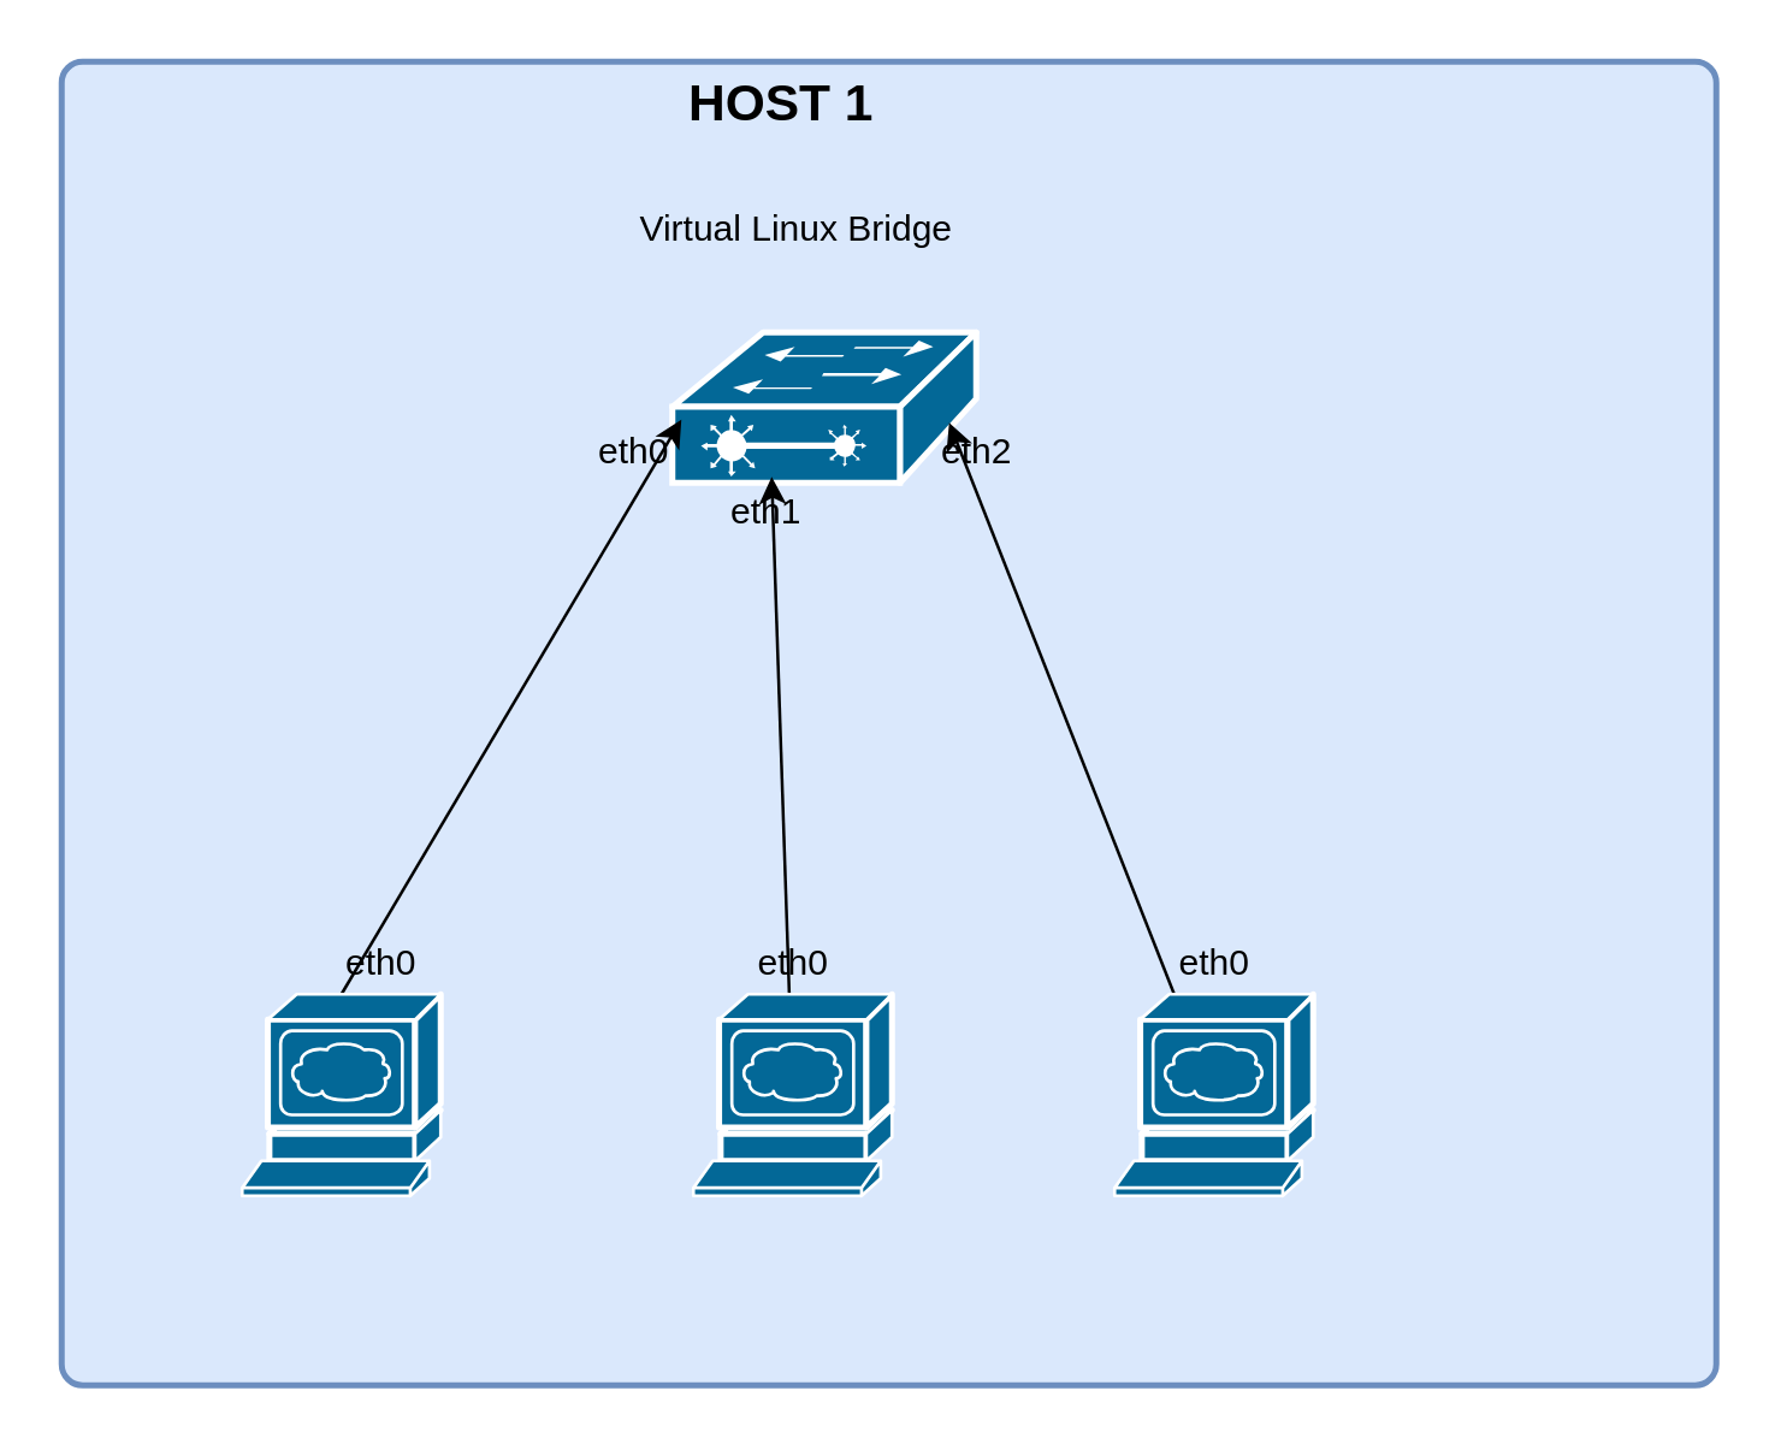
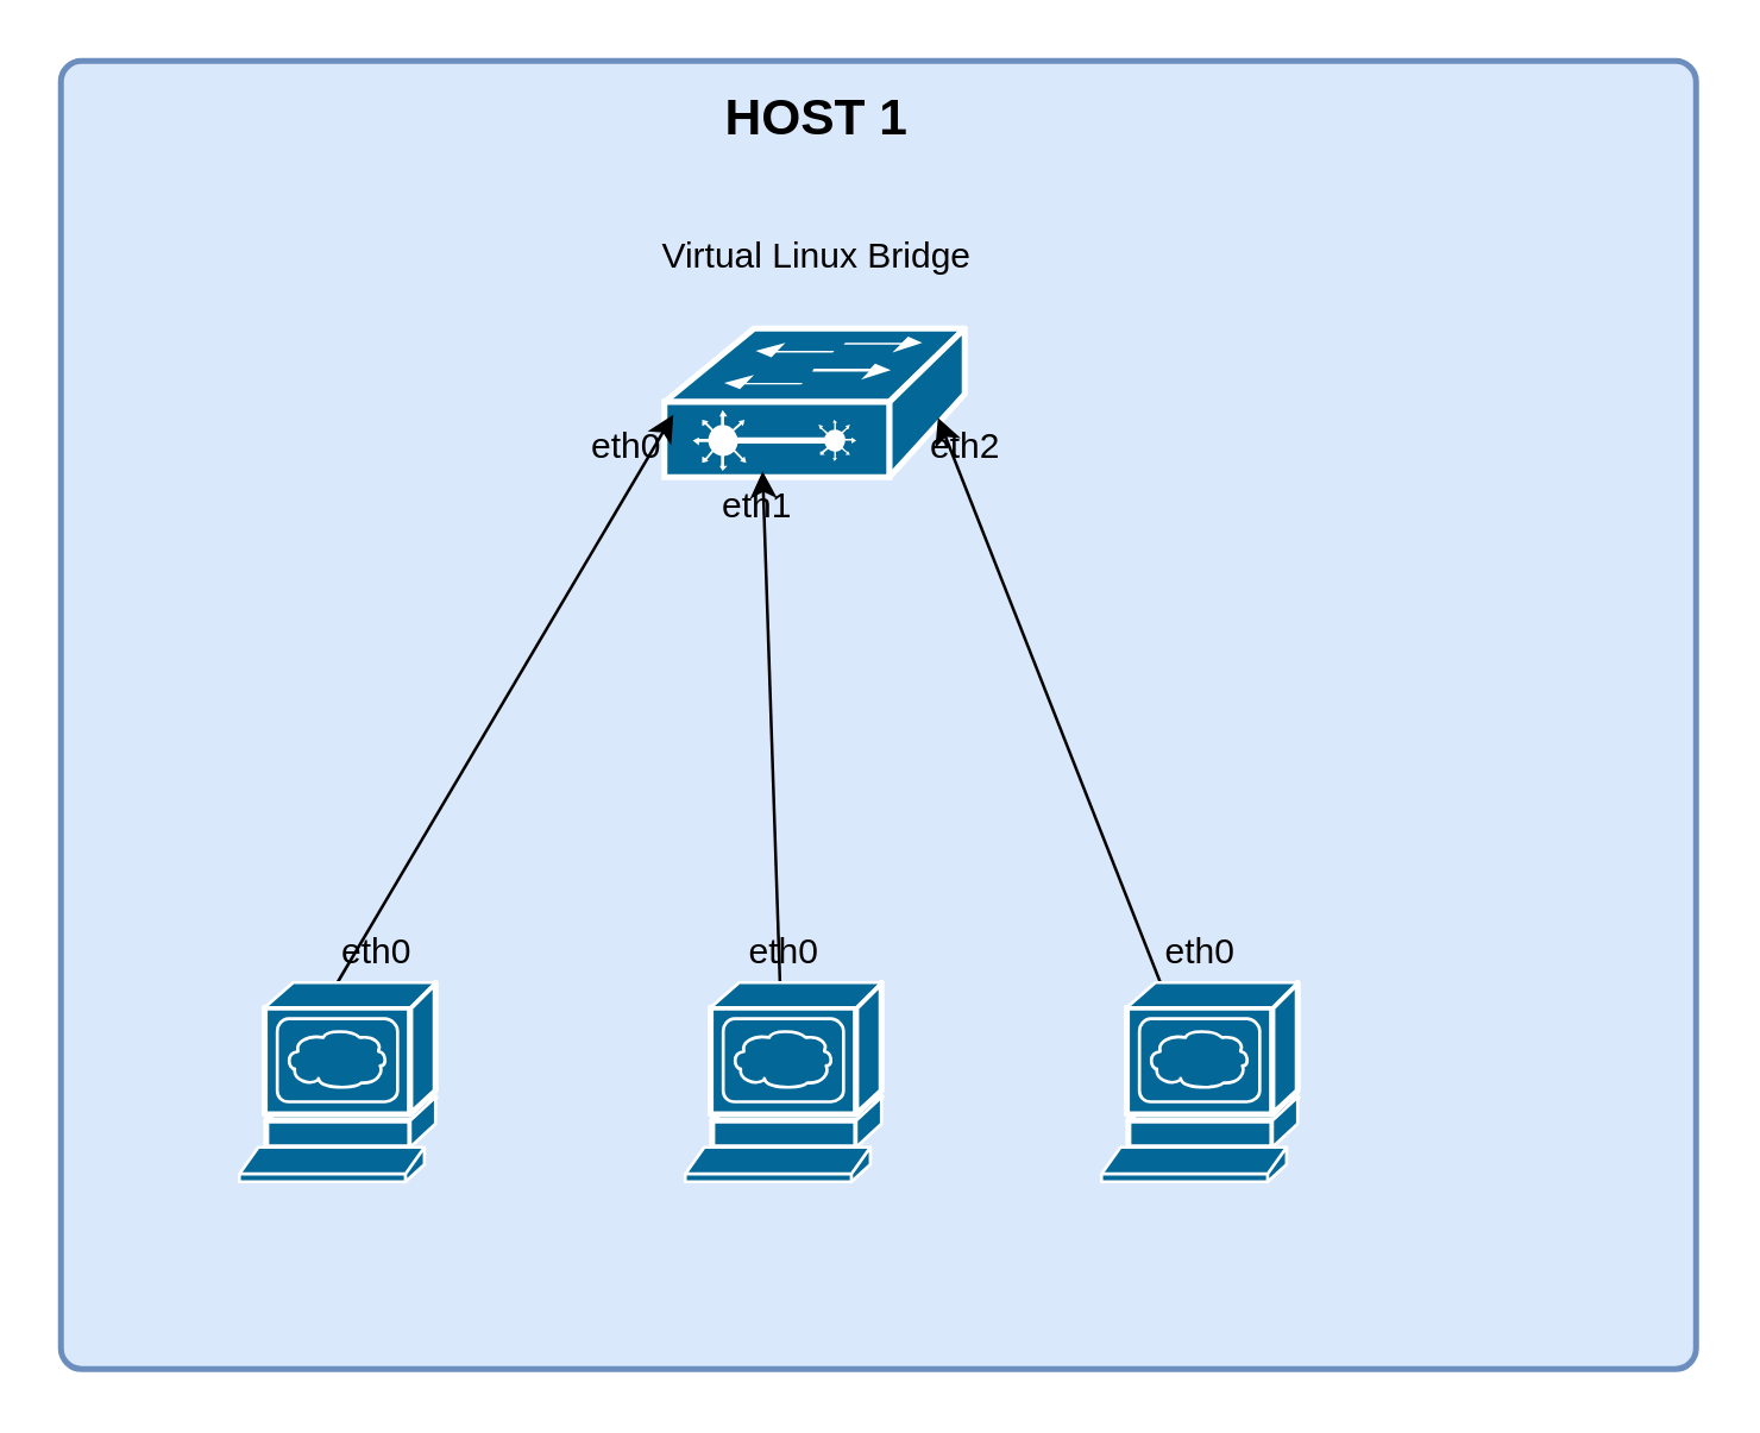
  <mxCell id="0" />
  <mxCell id="1" parent="0" />
  <mxCell id="2" value="" style="rounded=1;whiteSpace=wrap;html=1;absoluteArcSize=1;arcSize=14;strokeWidth=2;fillColor=#dae8fc;strokeColor=#6c8ebf;" vertex="1" parent="1"><mxGeometry x="20" y="20" width="550" height="440" as="geometry" /></mxCell>
- <mxCell id="3" value="&lt;font style=&quot;font-size: 17px&quot;&gt;&lt;b&gt;HOST 1&lt;/b&gt;&lt;/font&gt;" style="text;html=1;resizable=0;autosize=1;align=center;verticalAlign=middle;points=[];fillColor=none;strokeColor=none;rounded=0;" vertex="1" parent="1"><mxGeometry x="218.5" y="25" width="80" height="20" as="geometry" /></mxCell>
+ <mxCell id="3" value="&lt;font style=&quot;font-size: 17px&quot;&gt;&lt;b&gt;HOST 1&lt;/b&gt;&lt;/font&gt;" style="text;html=1;resizable=0;autosize=1;align=center;verticalAlign=middle;points=[];fillColor=none;strokeColor=none;rounded=0;" vertex="1" parent="1"><mxGeometry x="233.5" y="30" width="80" height="20" as="geometry" /></mxCell>
  <mxCell id="4" value="" style="shape=mxgraph.cisco.switches.layer_2_remote_switch;sketch=0;html=1;pointerEvents=1;dashed=0;fillColor=#036897;strokeColor=#ffffff;strokeWidth=2;verticalLabelPosition=bottom;verticalAlign=top;align=center;outlineConnect=0;fontSize=17;" vertex="1" parent="1"><mxGeometry x="223" y="110" width="101" height="50" as="geometry" /></mxCell>
- <mxCell id="5" value="&lt;font style=&quot;font-size: 12px&quot;&gt;Virtual Linux Bridge&lt;/font&gt;" style="text;html=1;resizable=0;autosize=1;align=center;verticalAlign=middle;points=[];fillColor=none;strokeColor=none;rounded=0;fontSize=17;" vertex="1" parent="1"><mxGeometry x="203.5" y="60" width="120" height="30" as="geometry" /></mxCell>
+ <mxCell id="5" value="&lt;font style=&quot;font-size: 12px&quot;&gt;Virtual Linux Bridge&lt;/font&gt;" style="text;html=1;resizable=0;autosize=1;align=center;verticalAlign=middle;points=[];fillColor=none;strokeColor=none;rounded=0;fontSize=17;" vertex="1" parent="1"><mxGeometry x="213.5" y="70" width="120" height="30" as="geometry" /></mxCell>
  <mxCell id="6" style="edgeStyle=none;rounded=0;orthogonalLoop=1;jettySize=auto;html=1;exitX=0.5;exitY=0;exitDx=0;exitDy=0;exitPerimeter=0;entryX=0.9;entryY=-0.05;entryDx=0;entryDy=0;entryPerimeter=0;fontSize=12;" edge="1" parent="1" source="7" target="12"><mxGeometry relative="1" as="geometry" /></mxCell>
  <mxCell id="7" value="" style="shape=mxgraph.cisco.servers.www_server;sketch=0;html=1;pointerEvents=1;dashed=0;fillColor=#036897;strokeColor=#ffffff;strokeWidth=2;verticalLabelPosition=bottom;verticalAlign=top;align=center;outlineConnect=0;fontSize=12;" vertex="1" parent="1"><mxGeometry x="80" y="330" width="66" height="67" as="geometry" /></mxCell>
  <mxCell id="8" style="edgeStyle=none;rounded=0;orthogonalLoop=1;jettySize=auto;html=1;entryX=0.563;entryY=-0.1;entryDx=0;entryDy=0;entryPerimeter=0;fontSize=12;" edge="1" parent="1" source="9" target="13"><mxGeometry relative="1" as="geometry" /></mxCell>
  <mxCell id="9" value="" style="shape=mxgraph.cisco.servers.www_server;sketch=0;html=1;pointerEvents=1;dashed=0;fillColor=#036897;strokeColor=#ffffff;strokeWidth=2;verticalLabelPosition=bottom;verticalAlign=top;align=center;outlineConnect=0;fontSize=12;" vertex="1" parent="1"><mxGeometry x="230" y="330" width="66" height="67" as="geometry" /></mxCell>
  <mxCell id="10" style="edgeStyle=none;rounded=0;orthogonalLoop=1;jettySize=auto;html=1;entryX=0.275;entryY=0;entryDx=0;entryDy=0;entryPerimeter=0;fontSize=12;" edge="1" parent="1" source="11" target="14"><mxGeometry relative="1" as="geometry" /></mxCell>
  <mxCell id="11" value="" style="shape=mxgraph.cisco.servers.www_server;sketch=0;html=1;pointerEvents=1;dashed=0;fillColor=#036897;strokeColor=#ffffff;strokeWidth=2;verticalLabelPosition=bottom;verticalAlign=top;align=center;outlineConnect=0;fontSize=12;" vertex="1" parent="1"><mxGeometry x="370" y="330" width="66" height="67" as="geometry" /></mxCell>
  <mxCell id="12" value="eth0" style="text;html=1;resizable=0;autosize=1;align=center;verticalAlign=middle;points=[];fillColor=none;strokeColor=none;rounded=0;fontSize=12;" vertex="1" parent="1"><mxGeometry x="190" y="140" width="40" height="20" as="geometry" /></mxCell>
  <mxCell id="13" value="eth1" style="text;html=1;resizable=0;autosize=1;align=center;verticalAlign=middle;points=[];fillColor=none;strokeColor=none;rounded=0;fontSize=12;" vertex="1" parent="1"><mxGeometry x="233.5" y="160" width="40" height="20" as="geometry" /></mxCell>
  <mxCell id="14" value="eth2" style="text;html=1;resizable=0;autosize=1;align=center;verticalAlign=middle;points=[];fillColor=none;strokeColor=none;rounded=0;fontSize=12;" vertex="1" parent="1"><mxGeometry x="304" y="140" width="40" height="20" as="geometry" /></mxCell>
  <mxCell id="15" value="eth0" style="text;html=1;resizable=0;autosize=1;align=center;verticalAlign=middle;points=[];fillColor=none;strokeColor=none;rounded=0;fontSize=12;" vertex="1" parent="1"><mxGeometry x="106" y="310" width="40" height="20" as="geometry" /></mxCell>
  <mxCell id="16" value="eth0" style="text;html=1;resizable=0;autosize=1;align=center;verticalAlign=middle;points=[];fillColor=none;strokeColor=none;rounded=0;fontSize=12;" vertex="1" parent="1"><mxGeometry x="243" y="310" width="40" height="20" as="geometry" /></mxCell>
  <mxCell id="17" value="" style="edgeStyle=none;rounded=0;orthogonalLoop=1;jettySize=auto;html=1;fontSize=12;" edge="1" parent="1" source="18" target="11"><mxGeometry relative="1" as="geometry" /></mxCell>
  <mxCell id="18" value="eth0" style="text;html=1;resizable=0;autosize=1;align=center;verticalAlign=middle;points=[];fillColor=none;strokeColor=none;rounded=0;fontSize=12;" vertex="1" parent="1"><mxGeometry x="383" y="310" width="40" height="20" as="geometry" /></mxCell>
